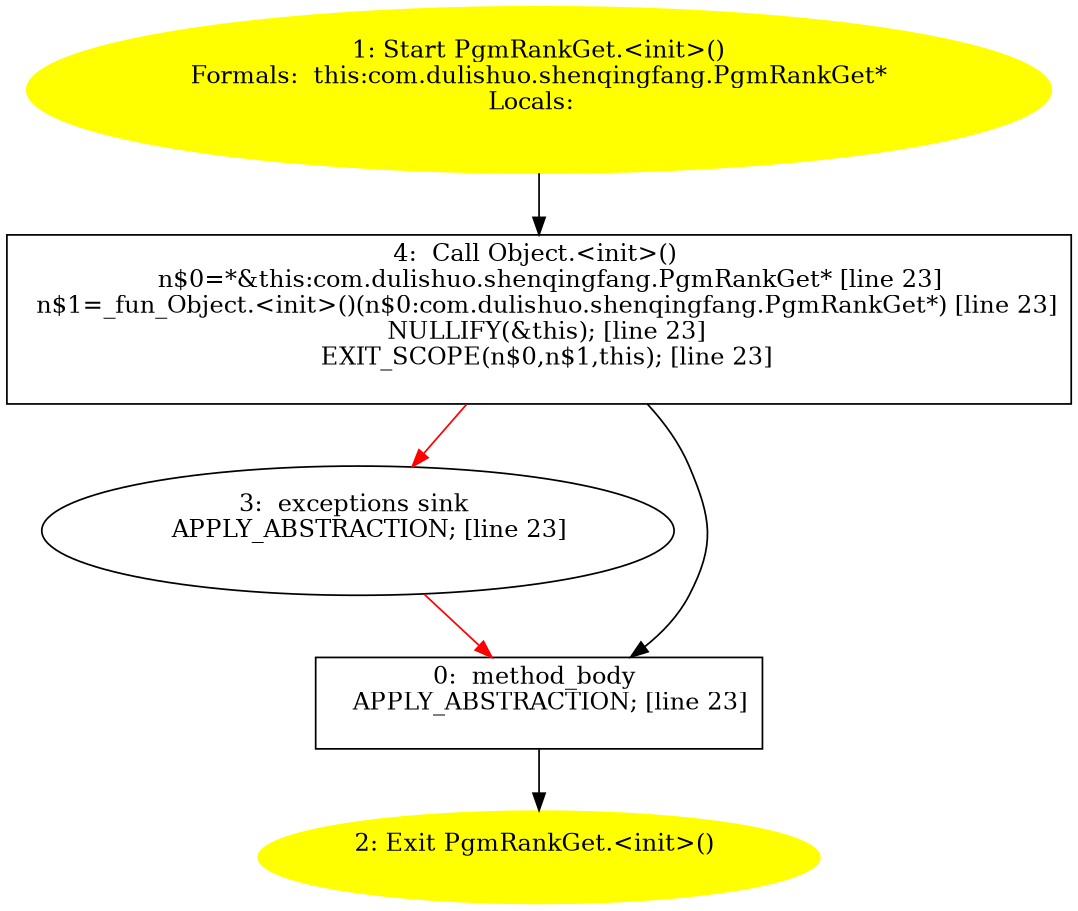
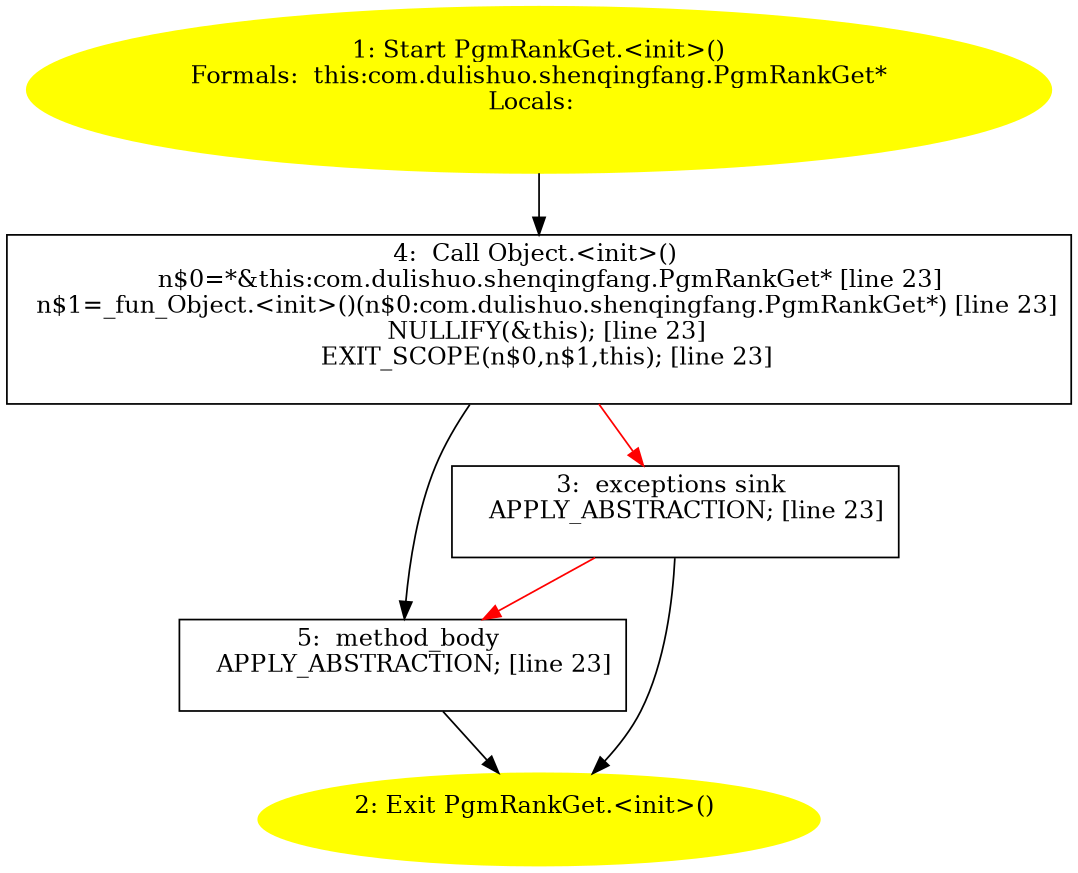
  digraph {
    node [shape=box]
    n1 [color=yellow label="1: Start PgmRankGet.<init>()\nFormals:  this:com.dulishuo.shenqingfang.PgmRankGet*\nLocals:  \n  " style=filled shape=""]
    n2 [label="4:  Call Object.<init>() \n   n$0=*&this:com.dulishuo.shenqingfang.PgmRankGet* [line 23]\n  n$1=_fun_Object.<init>()(n$0:com.dulishuo.shenqingfang.PgmRankGet*) [line 23]\n  NULLIFY(&this); [line 23]\n  EXIT_SCOPE(n$0,n$1,this); [line 23]\n "]
-   n3 [label="3:  exceptions sink \n   APPLY_ABSTRACTION; [line 23]\n " shape=ellipse]
-   n4 [label="0:  method_body \n   APPLY_ABSTRACTION; [line 23]\n "]
+   n3 [label="3:  exceptions sink \n   APPLY_ABSTRACTION; [line 23]\n "]
+   n4 [label="5:  method_body \n   APPLY_ABSTRACTION; [line 23]\n "]
    n5 [color=yellow label="2: Exit PgmRankGet.<init>() \n  " style=filled shape=""]
    n1 -> n2
    n2 -> n3 [color=red]
    n2 -> n4
    n3 -> n4 [color=red]
+   n3 -> n5
    n4 -> n5
  }
